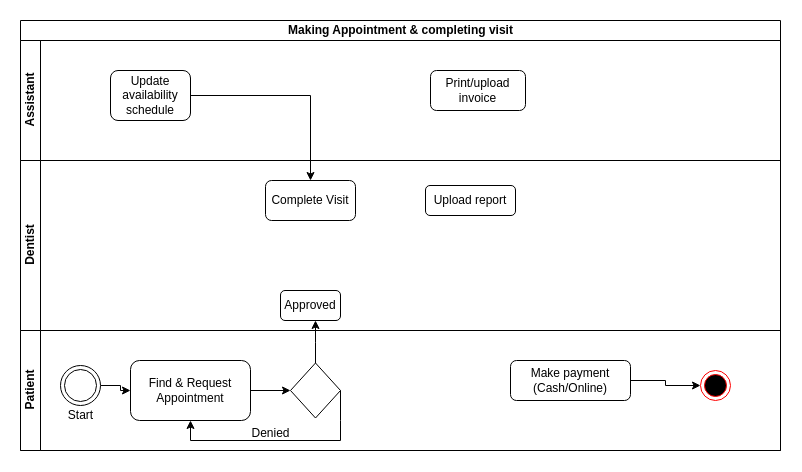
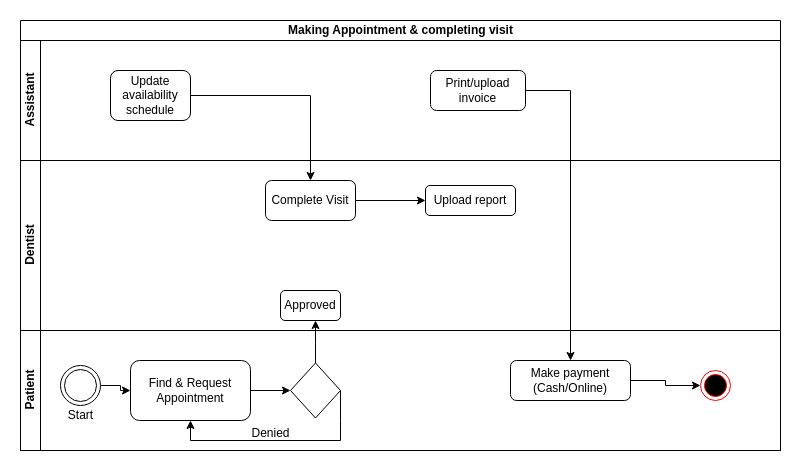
  <mxCell id="0" />
  <mxCell id="1" parent="0" />
  <mxCell id="2" value="Making Appointment &amp;amp; completing visit" style="swimlane;childLayout=stackLayout;resizeParent=1;resizeParentMax=0;horizontal=1;startSize=20;horizontalStack=0;html=1;" vertex="1" parent="1"><mxGeometry x="20" y="20" width="760" height="430" as="geometry" /></mxCell>
  <mxCell id="3" value="Assistant" style="swimlane;startSize=20;horizontal=0;html=1;" vertex="1" parent="2"><mxGeometry y="20" width="760" height="120" as="geometry" /></mxCell>
  <mxCell id="4" value="Print/upload invoice" style="rounded=1;whiteSpace=wrap;html=1;labelBorderColor=none;fontColor=default;" vertex="1" parent="3"><mxGeometry x="410" y="30" width="95" height="40" as="geometry" /></mxCell>
  <mxCell id="5" value="Update availability schedule" style="rounded=1;whiteSpace=wrap;html=1;labelBorderColor=none;fontColor=default;" vertex="1" parent="3"><mxGeometry x="90" y="30" width="80" height="50" as="geometry" /></mxCell>
  <mxCell id="6" value="Dentist" style="swimlane;startSize=20;horizontal=0;html=1;" vertex="1" parent="2"><mxGeometry y="140" width="760" height="170" as="geometry" /></mxCell>
+ <mxCell id="7" style="edgeStyle=orthogonalEdgeStyle;rounded=0;orthogonalLoop=1;jettySize=auto;html=1;exitX=1;exitY=0.5;exitDx=0;exitDy=0;entryX=0;entryY=0.5;entryDx=0;entryDy=0;fontColor=default;" edge="1" parent="6" source="8" target="9"><mxGeometry relative="1" as="geometry" /></mxCell>
  <mxCell id="8" value="Complete Visit" style="rounded=1;whiteSpace=wrap;html=1;" vertex="1" parent="6"><mxGeometry x="245" y="20" width="90" height="40" as="geometry" /></mxCell>
  <mxCell id="9" value="Upload report" style="rounded=1;whiteSpace=wrap;html=1;labelBorderColor=none;fontColor=default;" vertex="1" parent="6"><mxGeometry x="405" y="25" width="90" height="30" as="geometry" /></mxCell>
  <mxCell id="10" value="Approved" style="rounded=1;whiteSpace=wrap;html=1;labelBorderColor=none;fontColor=default;" vertex="1" parent="6"><mxGeometry x="260" y="130" width="60" height="30" as="geometry" /></mxCell>
  <mxCell id="11" value="Patient" style="swimlane;startSize=20;horizontal=0;html=1;" vertex="1" parent="2"><mxGeometry y="310" width="760" height="120" as="geometry" /></mxCell>
  <mxCell id="12" value="" style="edgeStyle=orthogonalEdgeStyle;rounded=0;orthogonalLoop=1;jettySize=auto;html=1;" edge="1" parent="11" source="13" target="15"><mxGeometry relative="1" as="geometry" /></mxCell>
  <mxCell id="13" value="" style="ellipse;shape=doubleEllipse;html=1;dashed=0;whitespace=wrap;aspect=fixed;" vertex="1" parent="11"><mxGeometry x="40" y="35" width="40" height="40" as="geometry" /></mxCell>
  <mxCell id="14" value="" style="edgeStyle=orthogonalEdgeStyle;rounded=0;orthogonalLoop=1;jettySize=auto;html=1;" edge="1" parent="11" source="15" target="16"><mxGeometry relative="1" as="geometry" /></mxCell>
  <mxCell id="15" value="Find &amp;amp; Request Appointment" style="rounded=1;whiteSpace=wrap;html=1;" vertex="1" parent="11"><mxGeometry x="110" y="30" width="120" height="60" as="geometry" /></mxCell>
  <mxCell id="16" value="" style="rhombus;whiteSpace=wrap;html=1;" vertex="1" parent="11"><mxGeometry x="270" y="32.5" width="50" height="55" as="geometry" /></mxCell>
  <mxCell id="17" value="" style="endArrow=classic;html=1;rounded=0;fontColor=default;exitX=1;exitY=0.5;exitDx=0;exitDy=0;entryX=0.5;entryY=1;entryDx=0;entryDy=0;" edge="1" parent="11" source="16" target="15"><mxGeometry width="50" height="50" relative="1" as="geometry"><mxPoint x="340" y="60" as="sourcePoint" /><mxPoint x="170" y="100" as="targetPoint" /><Array as="points"><mxPoint x="320" y="90" /><mxPoint x="320" y="110" /><mxPoint x="170" y="110" /></Array></mxGeometry></mxCell>
  <mxCell id="18" value="Denied" style="text;html=1;align=center;verticalAlign=middle;resizable=0;points=[];autosize=1;strokeColor=none;fillColor=none;fontColor=default;" vertex="1" parent="11"><mxGeometry x="220" y="87.5" width="60" height="30" as="geometry" /></mxCell>
  <mxCell id="19" style="edgeStyle=orthogonalEdgeStyle;rounded=0;orthogonalLoop=1;jettySize=auto;html=1;entryX=0;entryY=0.5;entryDx=0;entryDy=0;fontColor=default;" edge="1" parent="11" source="20" target="21"><mxGeometry relative="1" as="geometry" /></mxCell>
  <mxCell id="20" value="Make payment&lt;br&gt;(Cash/Online)" style="rounded=1;whiteSpace=wrap;html=1;labelBorderColor=none;fontColor=default;" vertex="1" parent="11"><mxGeometry x="490" y="30" width="120" height="40" as="geometry" /></mxCell>
  <mxCell id="21" value="" style="ellipse;html=1;shape=endState;fillColor=#000000;strokeColor=#ff0000;labelBorderColor=none;fontColor=default;" vertex="1" parent="11"><mxGeometry x="680" y="40" width="30" height="30" as="geometry" /></mxCell>
  <mxCell id="22" value="Start" style="text;html=1;align=center;verticalAlign=middle;resizable=0;points=[];autosize=1;strokeColor=none;fillColor=none;fontColor=default;" vertex="1" parent="11"><mxGeometry x="35" y="70" width="50" height="30" as="geometry" /></mxCell>
+ <mxCell id="23" style="edgeStyle=orthogonalEdgeStyle;rounded=0;orthogonalLoop=1;jettySize=auto;html=1;exitX=1;exitY=0.5;exitDx=0;exitDy=0;entryX=0.5;entryY=0;entryDx=0;entryDy=0;fontColor=default;" edge="1" parent="2" source="4" target="20"><mxGeometry relative="1" as="geometry" /></mxCell>
  <mxCell id="24" style="edgeStyle=orthogonalEdgeStyle;rounded=0;orthogonalLoop=1;jettySize=auto;html=1;exitX=0.5;exitY=0;exitDx=0;exitDy=0;entryX=0.5;entryY=1;entryDx=0;entryDy=0;entryPerimeter=0;fontColor=default;" edge="1" parent="2" source="16"><mxGeometry relative="1" as="geometry"><mxPoint x="295" y="300" as="targetPoint" /></mxGeometry></mxCell>
  <mxCell id="25" style="edgeStyle=orthogonalEdgeStyle;rounded=0;orthogonalLoop=1;jettySize=auto;html=1;exitX=1;exitY=0.5;exitDx=0;exitDy=0;entryX=0.5;entryY=0;entryDx=0;entryDy=0;fontColor=default;" edge="1" parent="2" source="5" target="8"><mxGeometry relative="1" as="geometry" /></mxCell>
